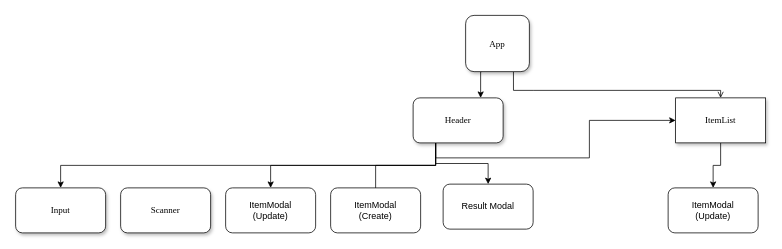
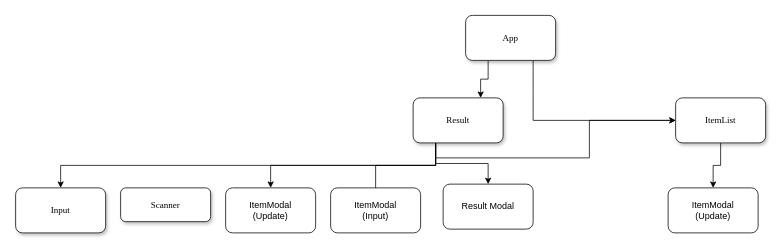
  <mxCell id="0" />
  <mxCell id="1" parent="0" />
  <mxCell id="2" style="edgeStyle=orthogonalEdgeStyle;rounded=0;orthogonalLoop=1;jettySize=auto;html=0;exitX=0.75;exitY=1;exitDx=0;exitDy=0;shadow=0;strokeColor=#000000;endArrow=open;" edge="1" parent="1" source="4" target="12"><mxGeometry relative="1" as="geometry"><Array as="points"><mxPoint x="710" y="120" /><mxPoint x="710" y="120" /></Array></mxGeometry></mxCell>
  <mxCell id="3" style="edgeStyle=orthogonalEdgeStyle;rounded=0;orthogonalLoop=1;jettySize=auto;html=0;exitX=0.25;exitY=1;exitDx=0;exitDy=0;entryX=0.75;entryY=0;entryDx=0;entryDy=0;shadow=0;strokeColor=#000000;" edge="1" parent="1" source="4" target="10"><mxGeometry relative="1" as="geometry" /></mxCell>
- <mxCell id="4" value="App" style="whiteSpace=wrap;html=1;rounded=1;shadow=1;labelBackgroundColor=none;strokeWidth=1;fontFamily=Verdana;fontSize=12;align=center;" parent="1" vertex="1"><mxGeometry x="620" y="20" width="85" height="75" as="geometry" /></mxCell>
+ <mxCell id="4" value="App" style="whiteSpace=wrap;html=1;rounded=1;shadow=1;labelBackgroundColor=none;strokeWidth=1;fontFamily=Verdana;fontSize=12;align=center;" parent="1" vertex="1"><mxGeometry x="620" y="20" width="120" height="60" as="geometry" /></mxCell>
  <mxCell id="5" style="edgeStyle=orthogonalEdgeStyle;rounded=0;orthogonalLoop=1;jettySize=auto;html=0;exitX=0.25;exitY=1;exitDx=0;exitDy=0;shadow=0;strokeColor=#000000;" edge="1" parent="1" source="10" target="12"><mxGeometry relative="1" as="geometry" /></mxCell>
  <mxCell id="6" style="edgeStyle=orthogonalEdgeStyle;rounded=0;orthogonalLoop=1;jettySize=auto;html=0;exitX=0.25;exitY=1;exitDx=0;exitDy=0;entryX=0.5;entryY=0;entryDx=0;entryDy=0;shadow=0;strokeColor=#000000;" edge="1" parent="1" source="10" target="14"><mxGeometry relative="1" as="geometry"><Array as="points"><mxPoint x="580" y="220" /><mxPoint x="80" y="220" /></Array></mxGeometry></mxCell>
  <mxCell id="7" style="edgeStyle=orthogonalEdgeStyle;rounded=0;orthogonalLoop=1;jettySize=auto;html=0;exitX=0.25;exitY=1;exitDx=0;exitDy=0;entryX=0.5;entryY=0;entryDx=0;entryDy=0;shadow=0;strokeColor=#000000;" edge="1" parent="1" source="10" target="16"><mxGeometry relative="1" as="geometry" /></mxCell>
  <mxCell id="8" style="edgeStyle=orthogonalEdgeStyle;rounded=0;orthogonalLoop=1;jettySize=auto;html=0;exitX=0.25;exitY=1;exitDx=0;exitDy=0;entryX=0.5;entryY=0;entryDx=0;entryDy=0;shadow=0;strokeColor=#000000;endArrow=none;" edge="1" parent="1" source="10" target="18"><mxGeometry relative="1" as="geometry" /></mxCell>
  <mxCell id="9" style="edgeStyle=orthogonalEdgeStyle;rounded=0;orthogonalLoop=1;jettySize=auto;html=0;exitX=0.25;exitY=1;exitDx=0;exitDy=0;entryX=0.5;entryY=0;entryDx=0;entryDy=0;shadow=0;strokeColor=#000000;" edge="1" parent="1" source="10" target="17"><mxGeometry relative="1" as="geometry" /></mxCell>
- <mxCell id="10" value="&lt;span&gt;Header&lt;/span&gt;" style="whiteSpace=wrap;html=1;rounded=1;shadow=1;labelBackgroundColor=none;strokeWidth=1;fontFamily=Verdana;fontSize=12;align=center;" parent="1" vertex="1"><mxGeometry x="550" y="130" width="120" height="60" as="geometry" /></mxCell>
+ <mxCell id="10" value="&lt;span&gt;Result&lt;/span&gt;" style="whiteSpace=wrap;html=1;rounded=1;shadow=1;labelBackgroundColor=none;strokeWidth=1;fontFamily=Verdana;fontSize=12;align=center;" parent="1" vertex="1"><mxGeometry x="550" y="130" width="120" height="60" as="geometry" /></mxCell>
  <mxCell id="11" style="edgeStyle=orthogonalEdgeStyle;rounded=0;orthogonalLoop=1;jettySize=auto;html=0;exitX=0.5;exitY=1;exitDx=0;exitDy=0;entryX=0.5;entryY=0;entryDx=0;entryDy=0;shadow=0;strokeColor=#000000;" edge="1" parent="1" source="12" target="15"><mxGeometry relative="1" as="geometry"><mxPoint x="750" y="250" as="targetPoint" /></mxGeometry></mxCell>
- <mxCell id="12" value="&lt;span&gt;ItemList&lt;br&gt;&lt;/span&gt;" style="whiteSpace=wrap;html=1;shadow=1;labelBackgroundColor=none;strokeWidth=1;fontFamily=Verdana;fontSize=12;align=center;rounded=0;" parent="1" vertex="1"><mxGeometry x="900" y="130" width="120" height="60" as="geometry" /></mxCell>
- <mxCell id="13" value="&lt;span&gt;Scanner&lt;/span&gt;" style="whiteSpace=wrap;html=1;rounded=1;shadow=1;labelBackgroundColor=none;strokeWidth=1;fontFamily=Verdana;fontSize=12;align=center;" parent="1" vertex="1"><mxGeometry x="160" y="250" width="120" height="60" as="geometry" /></mxCell>
+ <mxCell id="12" value="&lt;span&gt;ItemList&lt;br&gt;&lt;/span&gt;" style="whiteSpace=wrap;html=1;rounded=1;shadow=1;labelBackgroundColor=none;strokeWidth=1;fontFamily=Verdana;fontSize=12;align=center;" parent="1" vertex="1"><mxGeometry x="900" y="130" width="120" height="60" as="geometry" /></mxCell>
+ <mxCell id="13" value="&lt;span&gt;Scanner&lt;/span&gt;" style="whiteSpace=wrap;html=1;rounded=1;shadow=1;labelBackgroundColor=none;strokeWidth=1;fontFamily=Verdana;fontSize=12;align=center;" parent="1" vertex="1"><mxGeometry x="160" y="250" width="120" height="45" as="geometry" /></mxCell>
  <mxCell id="14" value="&lt;span&gt;Input&lt;br&gt;&lt;/span&gt;" style="whiteSpace=wrap;html=1;rounded=1;shadow=1;labelBackgroundColor=none;strokeWidth=1;fontFamily=Verdana;fontSize=12;align=center;" vertex="1" parent="1"><mxGeometry x="20" y="250" width="120" height="60" as="geometry" /></mxCell>
  <mxCell id="15" value="ItemModal&lt;br&gt;(Update)" style="rounded=1;whiteSpace=wrap;html=1;" vertex="1" parent="1"><mxGeometry x="890" y="250" width="120" height="60" as="geometry" /></mxCell>
  <mxCell id="16" value="ItemModal&lt;br&gt;(Update)" style="rounded=1;whiteSpace=wrap;html=1;" vertex="1" parent="1"><mxGeometry x="300" y="250" width="120" height="60" as="geometry" /></mxCell>
  <mxCell id="17" value="Result Modal" style="rounded=1;whiteSpace=wrap;html=1;" vertex="1" parent="1"><mxGeometry x="590" y="245" width="120" height="60" as="geometry" /></mxCell>
- <mxCell id="18" value="ItemModal&lt;br&gt;(Create)" style="rounded=1;whiteSpace=wrap;html=1;" vertex="1" parent="1"><mxGeometry x="440" y="250" width="120" height="60" as="geometry" /></mxCell>
+ <mxCell id="18" value="ItemModal&lt;br&gt;(Input)" style="rounded=1;whiteSpace=wrap;html=1;" vertex="1" parent="1"><mxGeometry x="440" y="250" width="120" height="60" as="geometry" /></mxCell>
